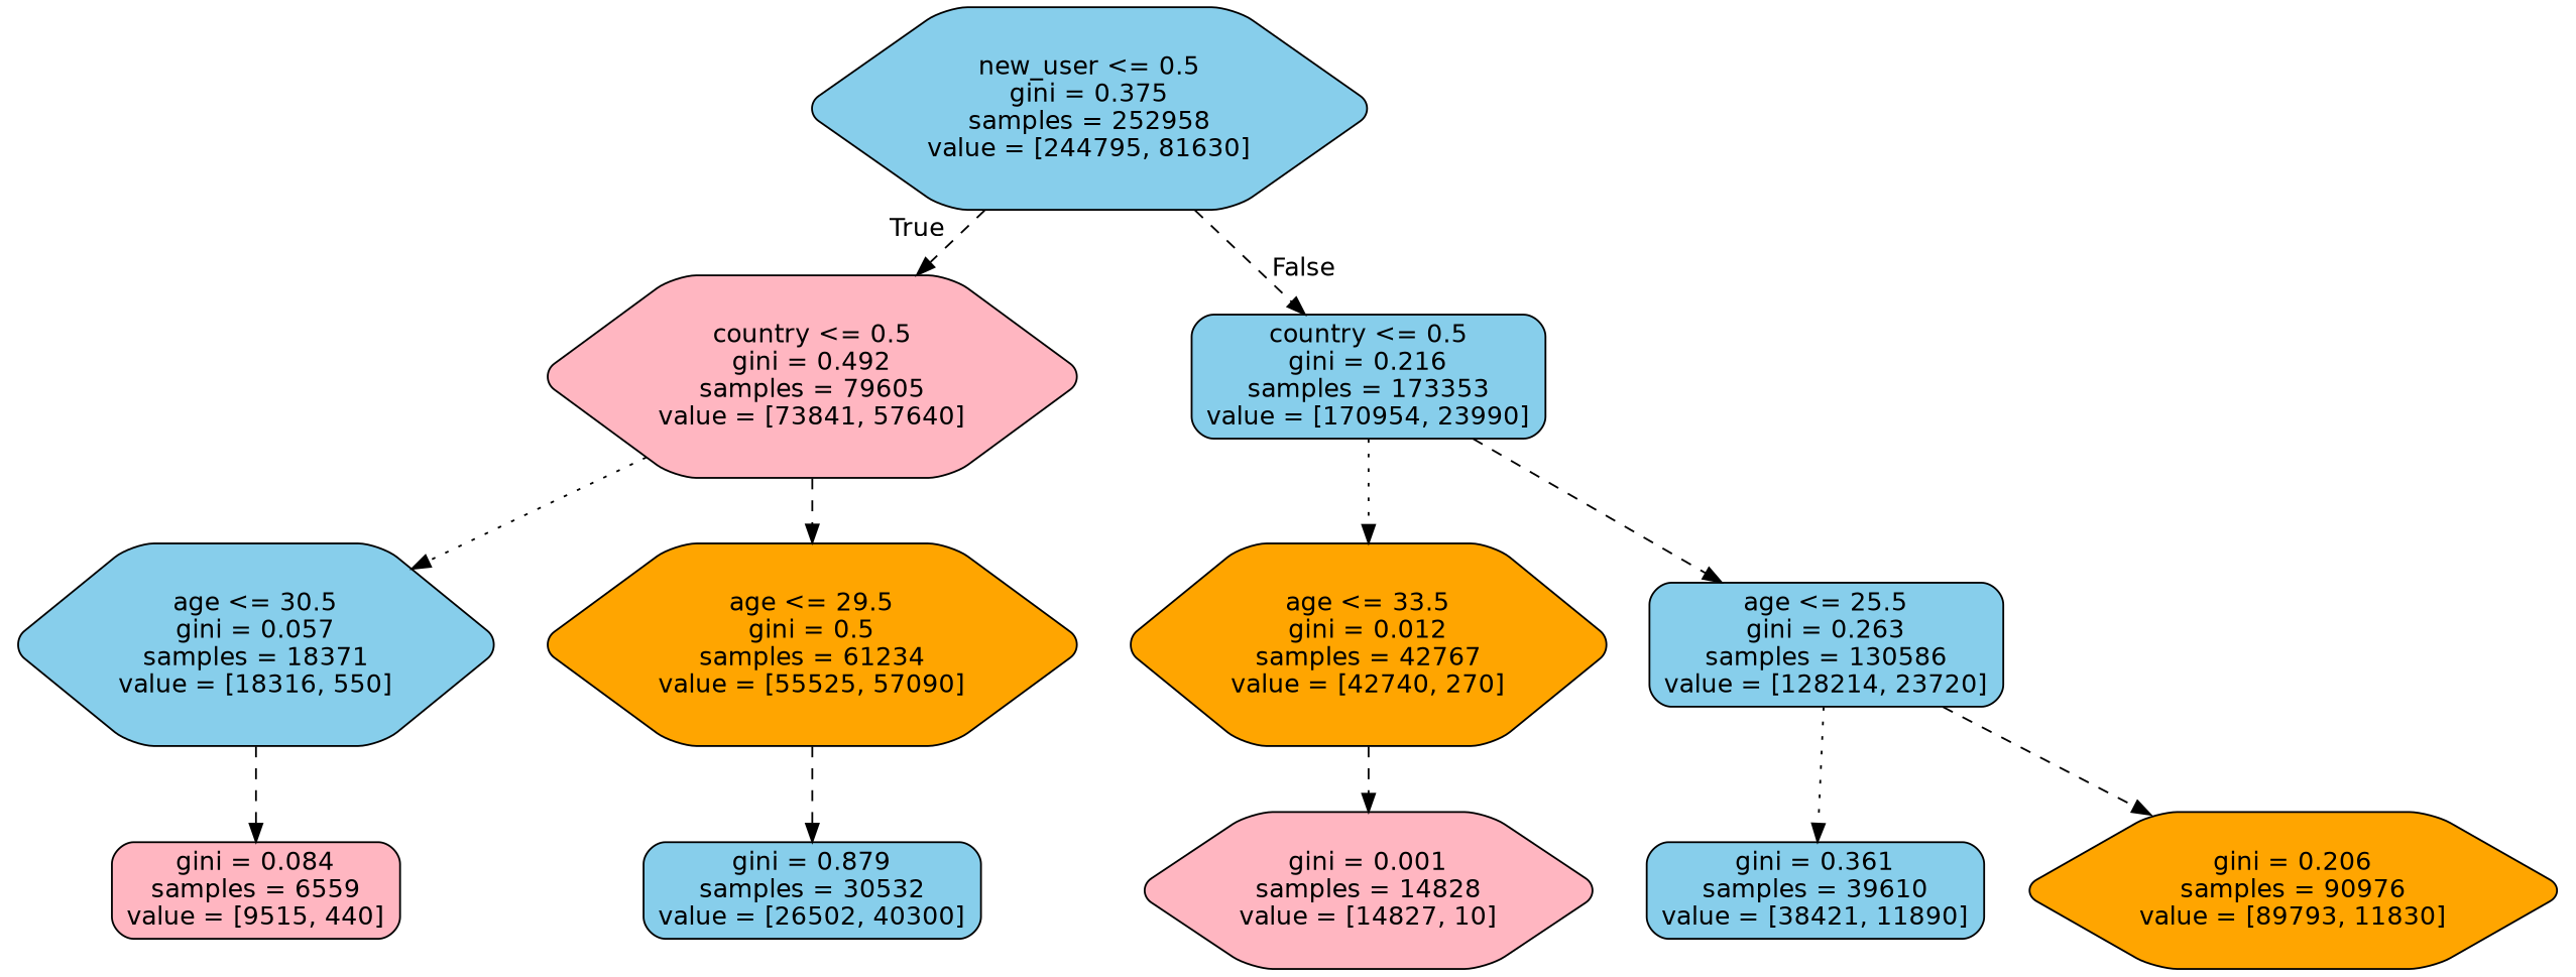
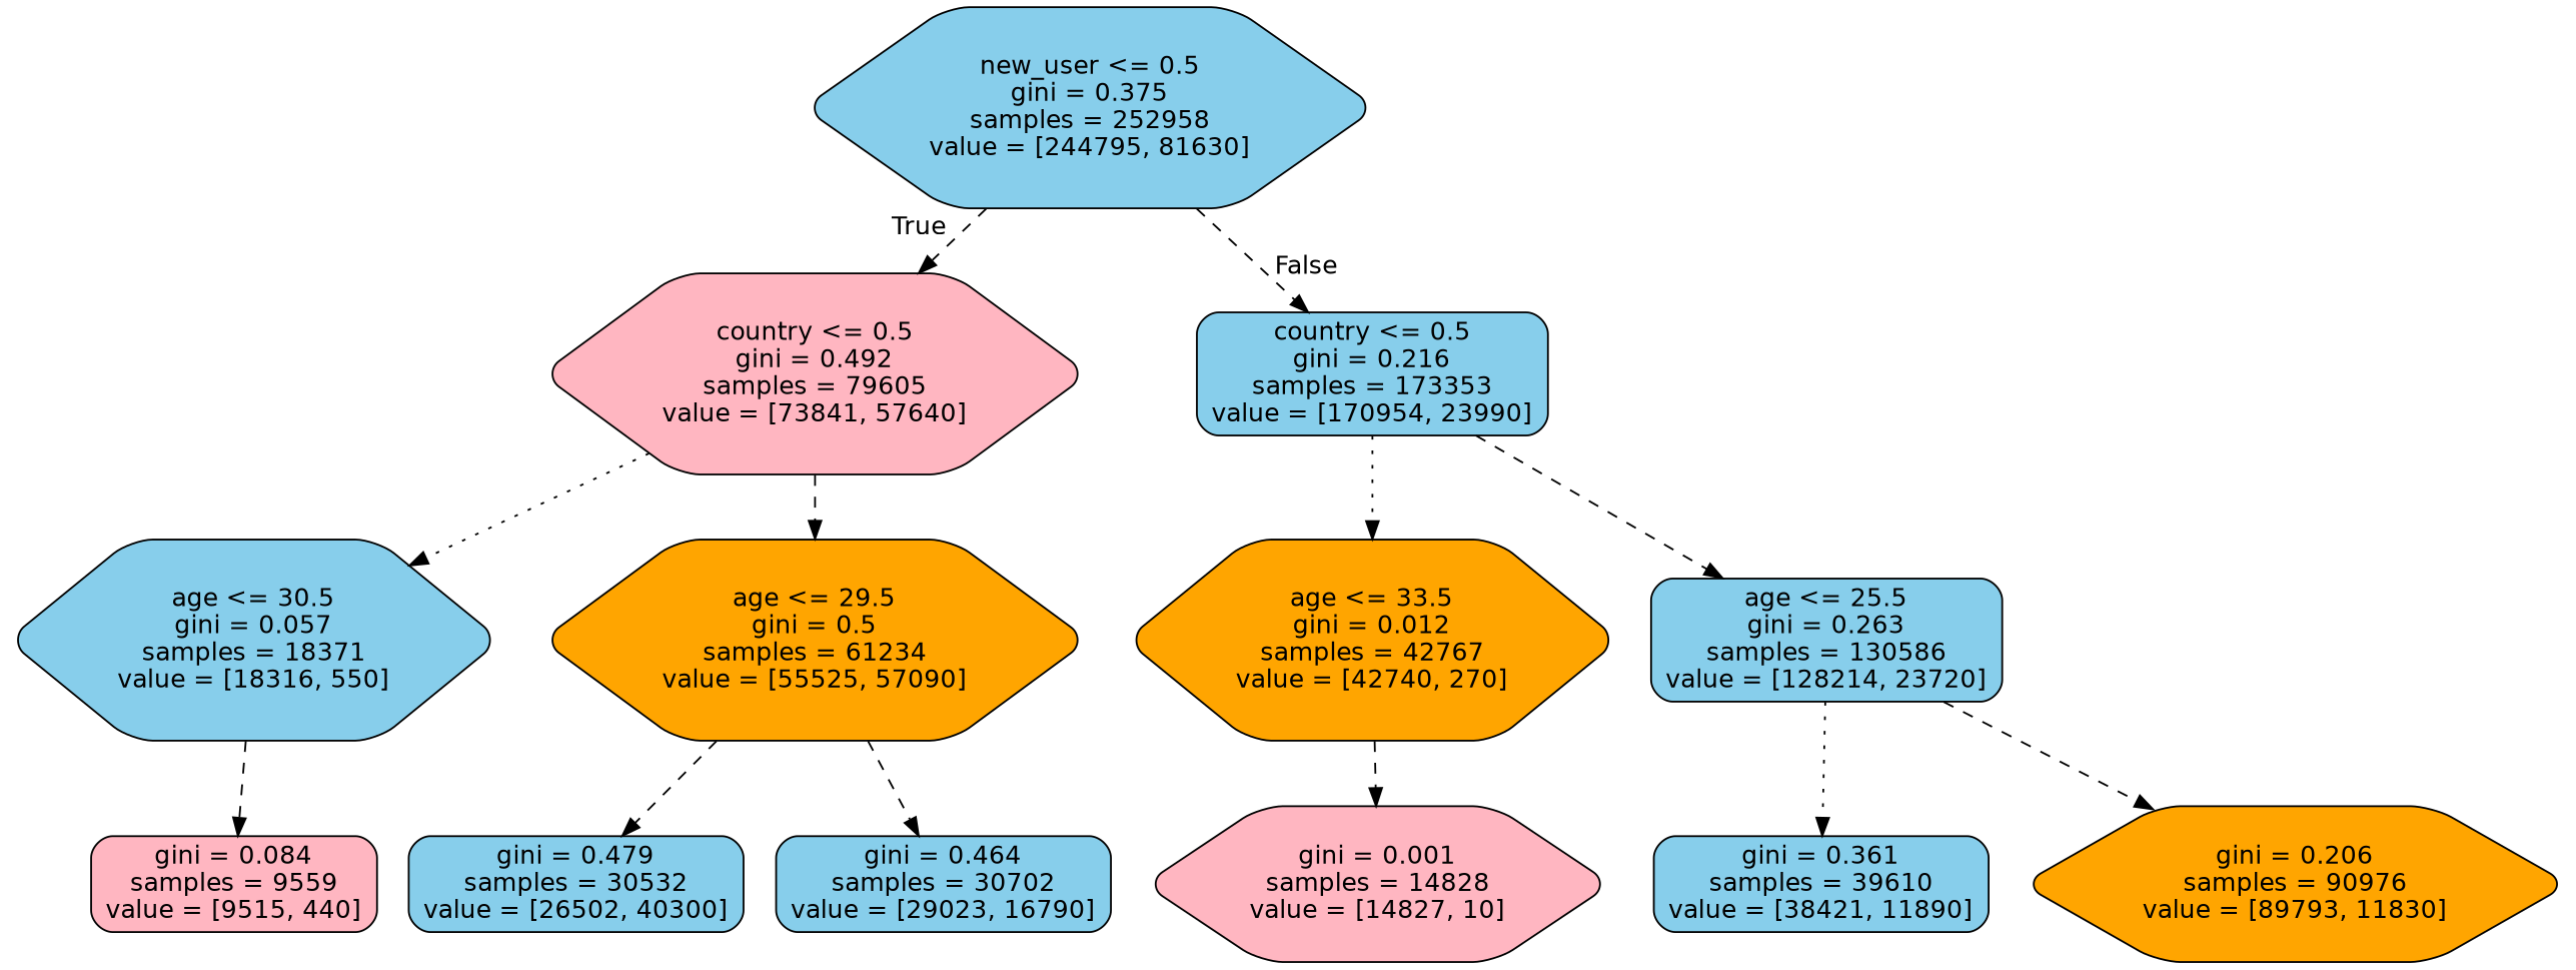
  digraph {
    node [color=black fillcolor=skyblue fontname=helvetica shape=hexagon style="filled, rounded"]
    edge [fontname=helvetica style=dashed]
    n1 [label="new_user <= 0.5\ngini = 0.375\nsamples = 252958\nvalue = [244795, 81630]"]
    n2 [fillcolor=lightpink label="country <= 0.5\ngini = 0.492\nsamples = 79605\nvalue = [73841, 57640]"]
    n3 [label="country <= 0.5\ngini = 0.216\nsamples = 173353\nvalue = [170954, 23990]" shape=box]
    n4 [label="age <= 30.5\ngini = 0.057\nsamples = 18371\nvalue = [18316, 550]"]
    n5 [fillcolor=orange label="age <= 29.5\ngini = 0.5\nsamples = 61234\nvalue = [55525, 57090]"]
    n6 [fillcolor=orange label="age <= 33.5\ngini = 0.012\nsamples = 42767\nvalue = [42740, 270]"]
    n7 [label="age <= 25.5\ngini = 0.263\nsamples = 130586\nvalue = [128214, 23720]" shape=box]
-   n8 [fillcolor=lightpink label="gini = 0.084\nsamples = 6559\nvalue = [9515, 440]" shape=box]
-   n9 [label="gini = 0.879\nsamples = 30532\nvalue = [26502, 40300]" shape=box]
+   n8 [fillcolor=lightpink label="gini = 0.084\nsamples = 9559\nvalue = [9515, 440]" shape=box]
+   n9 [label="gini = 0.479\nsamples = 30532\nvalue = [26502, 40300]" shape=box]
+   n10 [label="gini = 0.464\nsamples = 30702\nvalue = [29023, 16790]" shape=box]
    n11 [fillcolor=lightpink label="gini = 0.001\nsamples = 14828\nvalue = [14827, 10]"]
    n12 [label="gini = 0.361\nsamples = 39610\nvalue = [38421, 11890]" shape=box]
    n13 [fillcolor=orange label="gini = 0.206\nsamples = 90976\nvalue = [89793, 11830]"]
    n1 -> n2 [headlabel=True labelangle=45 labeldistance=2.5]
    n1 -> n3 [headlabel=False labelangle=-45 labeldistance=2.5]
    n2 -> n4 [style=dotted]
    n2 -> n5
    n3 -> n6 [style=dotted]
    n3 -> n7
    n4 -> n8
    n5 -> n9
+   n5 -> n10
    n6 -> n11
    n7 -> n12 [style=dotted]
    n7 -> n13
  }
